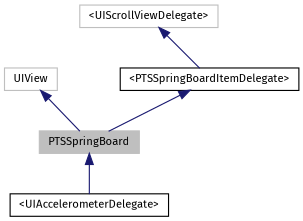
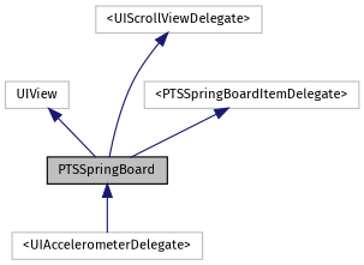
  digraph {
    fontname="Fira Sans"
    rankdir=TB
    node [color=grey75 fillcolor=white fontname="Fira Sans" fontsize=10 shape=record style=filled]
    edge [color=midnightblue dir=back fontname="Fira Sans" fontsize=10 labelfontname=Helvetica labelfontsize=10 style=solid]
-   n1 [fillcolor=grey75 fontcolor=black height=0.2 label=PTSSpringBoard width=0.4]
-   n2 [color=black height=0.2 label="\<UIAccelerometerDelegate\>" width=0.4]
+   n1 [color=black fillcolor=grey75 fontcolor=black height=0.2 label=PTSSpringBoard width=0.4]
+   n2 [height=0.2 label="\<UIAccelerometerDelegate\>" width=0.4]
    n3 [height=0.2 label=UIView width=0.4]
    n4 [height=0.2 label="\<UIScrollViewDelegate\>" width=0.4]
-   n5 [color=black height=0.2 label="\<PTSSpringBoardItemDelegate\>" width=0.4]
+   n5 [height=0.2 label="\<PTSSpringBoardItemDelegate\>" width=0.4]
    n1 -> n2
    n3 -> n1
-   n4 -> n5
+   n4 -> n1
    n5 -> n1
  }
